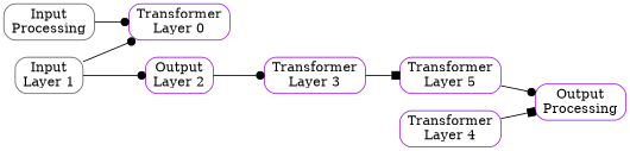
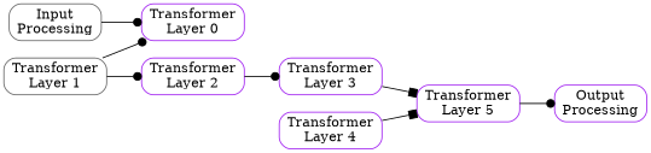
  digraph {
    fontname="DejaVu Serif"
    rankdir=LR
    node [color=purple fontname="DejaVu Serif" shape=box style=rounded]
    edge [arrowhead=dot fontname="DejaVu Serif"]
    n1 [color=gray40 label="Input\nProcessing"]
    n2 [label="Transformer\nLayer 0"]
-   n3 [color=gray40 label="Input\nLayer 1"]
-   n4 [label="Output\nLayer 2"]
+   n3 [color=gray40 label="Transformer\nLayer 1"]
+   n4 [label="Transformer\nLayer 2"]
    n5 [label="Transformer\nLayer 3"]
    n6 [label="Transformer\nLayer 5"]
    n7 [label="Transformer\nLayer 4"]
    n8 [label="Output\nProcessing"]
    n1 -> n2
    n3 -> n2
    n3 -> n4
    n4 -> n5
    n5 -> n6 [arrowhead=box]
    n6 -> n8
-   n7 -> n8 [arrowhead=box]
+   n7 -> n6 [arrowhead=box]
  }
